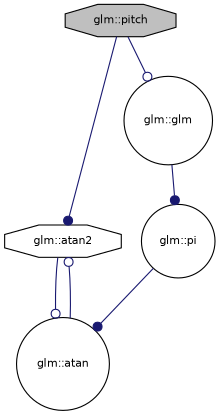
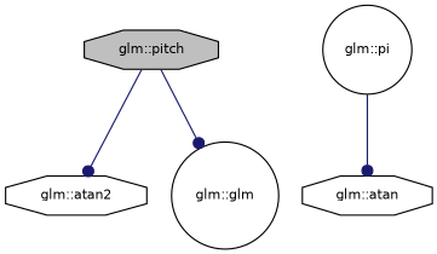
  digraph {
    rankdir=TB
    node [color=black fillcolor=white fontname=Helvetica fontsize=10 shape=circle style=filled]
    edge [arrowhead=dot color=midnightblue fontname=Helvetica fontsize=10 labelfontname=Helvetica labelfontsize=10 style=solid]
    n1 [fillcolor=grey75 fontcolor=black height=0.2 label="glm::pitch" shape=octagon width=0.4]
    n2 [height=0.2 label="glm::atan2" shape=octagon width=0.4]
    n3 [height=0.2 label="glm::glm" width=0.4]
-   n4 [height=0.2 label="glm::atan" width=0.4]
+   n4 [height=0.2 label="glm::atan" shape=octagon width=0.4]
    n5 [height=0.2 label="glm::pi" width=0.4]
    n1 -> n2
-   n1 -> n3 [arrowhead=odot]
-   n2 -> n4 [arrowhead=odot]
-   n3 -> n5
-   n4 -> n2 [arrowhead=odot]
+   n1 -> n3
    n5 -> n4
  }
